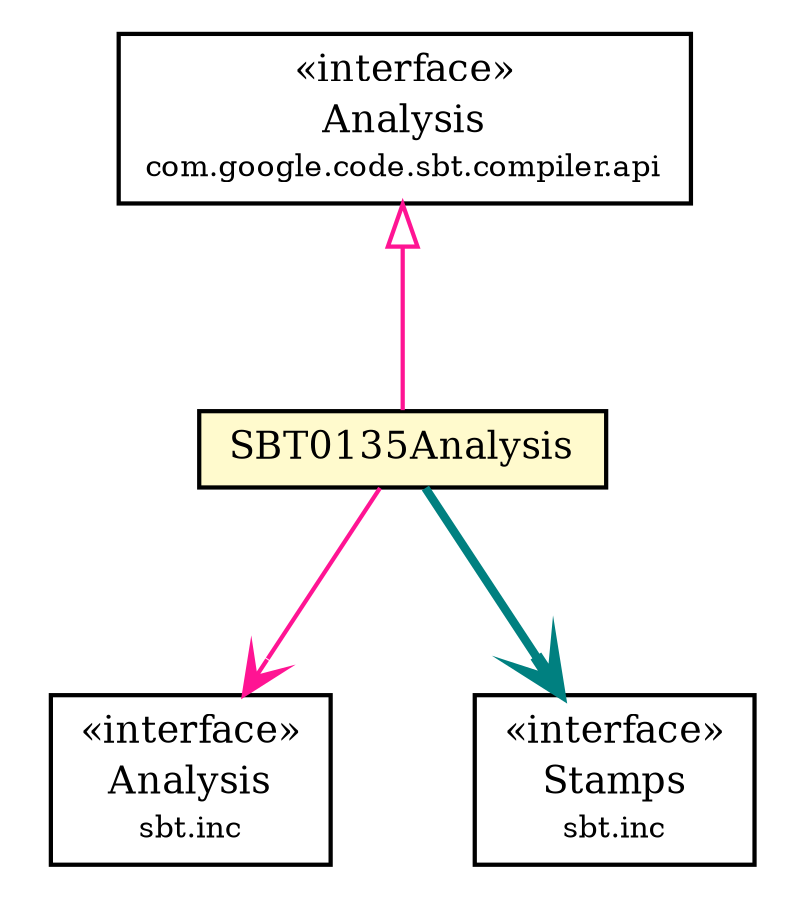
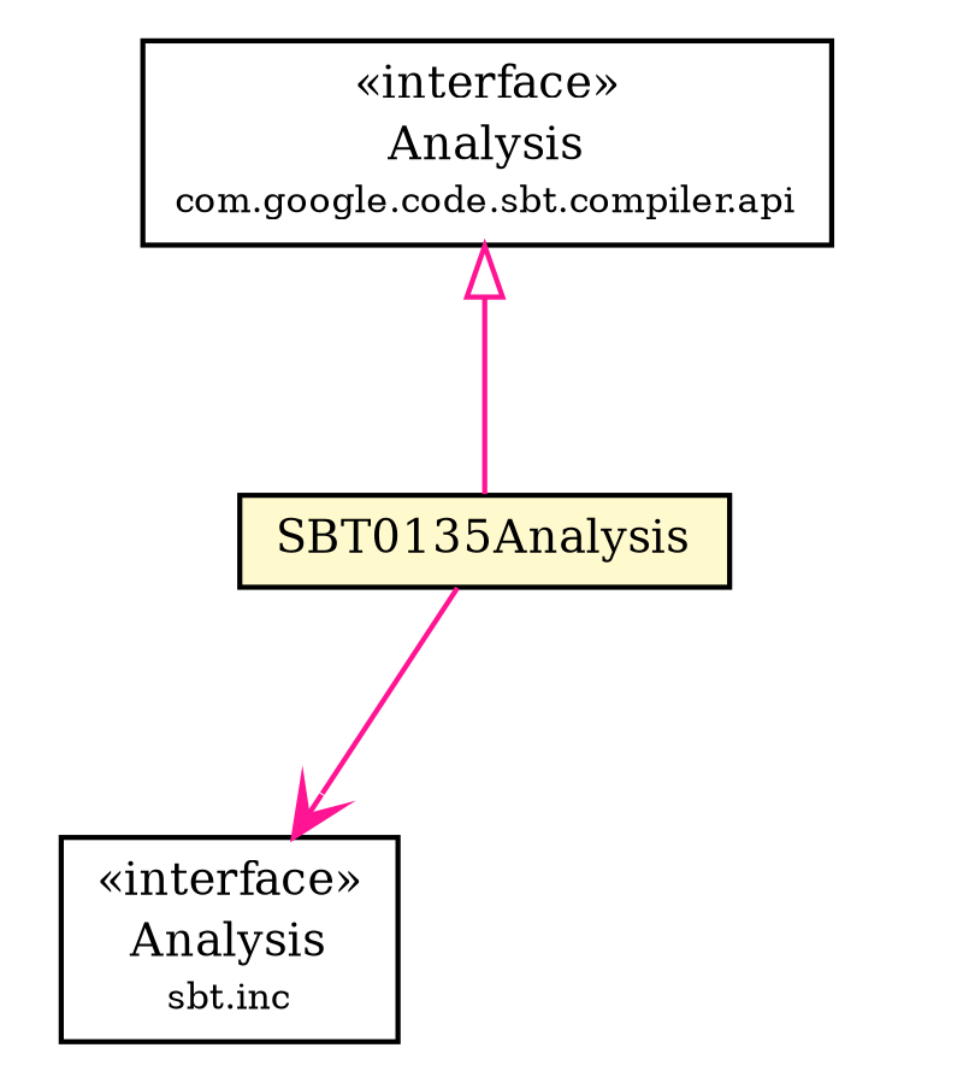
  digraph {
    nodesep=0.25
    ranksep=0.5
    fontname="DejaVu Serif"
    node [fontcolor=black fontname="DejaVu Serif" fontsize=9.0 shape=plaintext]
    edge [arrowhead=open color=deeppink fontcolor=black fontname="DejaVu Serif" fontsize=10.0 headport=p labelfontname=arial labelfontsize=10 tailport=p style=solid]
    n1 [label=<<table title="com.google.code.sbt.compiler.sbt0135.SBT0135Analysis" border="0" cellborder="1" cellspacing="0" cellpadding="2" port="p" bgcolor="lemonChiffon" href="./SBT0135Analysis.html"> 		<tr><td><table border="0" cellspacing="0" cellpadding="1"> <tr><td align="center" balign="center"> SBT0135Analysis </td></tr> 		</table></td></tr> 		</table>>]
    n2 [label=<<table title="sbt.inc.Analysis" border="0" cellborder="1" cellspacing="0" cellpadding="2" port="p"> 		<tr><td><table border="0" cellspacing="0" cellpadding="1"> <tr><td align="center" balign="center"> &#171;interface&#187; </td></tr> <tr><td align="center" balign="center"> Analysis </td></tr> <tr><td align="center" balign="center"><font point-size="7.0"> sbt.inc </font></td></tr> 		</table></td></tr> 		</table>>]
-   n3 [label=<<table title="sbt.inc.Stamps" border="0" cellborder="1" cellspacing="0" cellpadding="2" port="p"> 		<tr><td><table border="0" cellspacing="0" cellpadding="1"> <tr><td align="center" balign="center"> &#171;interface&#187; </td></tr> <tr><td align="center" balign="center"> Stamps </td></tr> <tr><td align="center" balign="center"><font point-size="7.0"> sbt.inc </font></td></tr> 		</table></td></tr> 		</table>>]
    n4 [label=<<table title="com.google.code.sbt.compiler.api.Analysis" border="0" cellborder="1" cellspacing="0" cellpadding="2" port="p" href="https://sbt-compiler-maven-plugin.googlecode.com/svn/mavensite/1.0.0-beta4/sbt-compiler-api/apidocs/com/google/code/sbt/compiler/api/Analysis.html"> 		<tr><td><table border="0" cellspacing="0" cellpadding="1"> <tr><td align="center" balign="center"> &#171;interface&#187; </td></tr> <tr><td align="center" balign="center"> Analysis </td></tr> <tr><td align="center" balign="center"><font point-size="7.0"> com.google.code.sbt.compiler.api </font></td></tr> 		</table></td></tr> 		</table>>]
    n1 -> n2
-   n1 -> n3 [color=teal style=bold]
    n4 -> n1 [arrowtail=empty dir=back fontsize=10 arrowhead="" fontcolor=""]
  }
